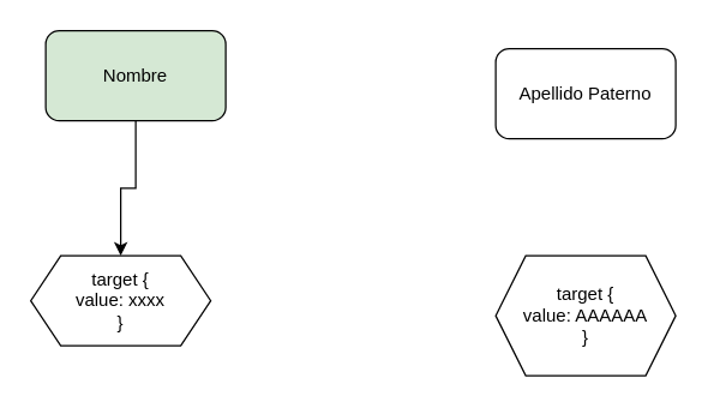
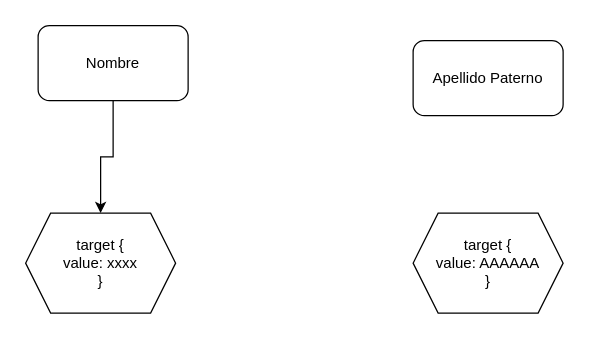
  <mxCell id="0" />
  <mxCell id="1" parent="0" />
  <mxCell id="2" style="edgeStyle=orthogonalEdgeStyle;rounded=0;orthogonalLoop=1;jettySize=auto;html=1;entryX=0.5;entryY=0;entryDx=0;entryDy=0;" edge="1" parent="1" source="3" target="5"><mxGeometry relative="1" as="geometry"><mxPoint x="120" y="220" as="targetPoint" /></mxGeometry></mxCell>
- <mxCell id="3" value="Nombre" style="rounded=1;whiteSpace=wrap;html=1;fillColor=#d5e8d4;" vertex="1" parent="1"><mxGeometry x="30" y="20" width="120" height="60" as="geometry" /></mxCell>
+ <mxCell id="3" value="Nombre" style="rounded=1;whiteSpace=wrap;html=1;" vertex="1" parent="1"><mxGeometry x="30" y="20" width="120" height="60" as="geometry" /></mxCell>
  <mxCell id="4" value="Apellido Paterno" style="rounded=1;whiteSpace=wrap;html=1;" vertex="1" parent="1"><mxGeometry x="330" y="32" width="120" height="60" as="geometry" /></mxCell>
- <mxCell id="5" value="target {&lt;br&gt;value: xxxx&lt;br&gt;}" style="shape=hexagon;perimeter=hexagonPerimeter2;whiteSpace=wrap;html=1;fixedSize=1;" vertex="1" parent="1"><mxGeometry x="20" y="170" width="120" height="60" as="geometry" /></mxCell>
+ <mxCell id="5" value="target {&lt;br&gt;value: xxxx&lt;br&gt;}" style="shape=hexagon;perimeter=hexagonPerimeter2;whiteSpace=wrap;html=1;fixedSize=1;" vertex="1" parent="1"><mxGeometry x="20" y="170" width="120" height="80" as="geometry" /></mxCell>
  <mxCell id="6" value="target {&lt;br&gt;value: AAAAAA&lt;br&gt;}" style="shape=hexagon;perimeter=hexagonPerimeter2;whiteSpace=wrap;html=1;fixedSize=1;" vertex="1" parent="1"><mxGeometry x="330" y="170" width="120" height="80" as="geometry" /></mxCell>
